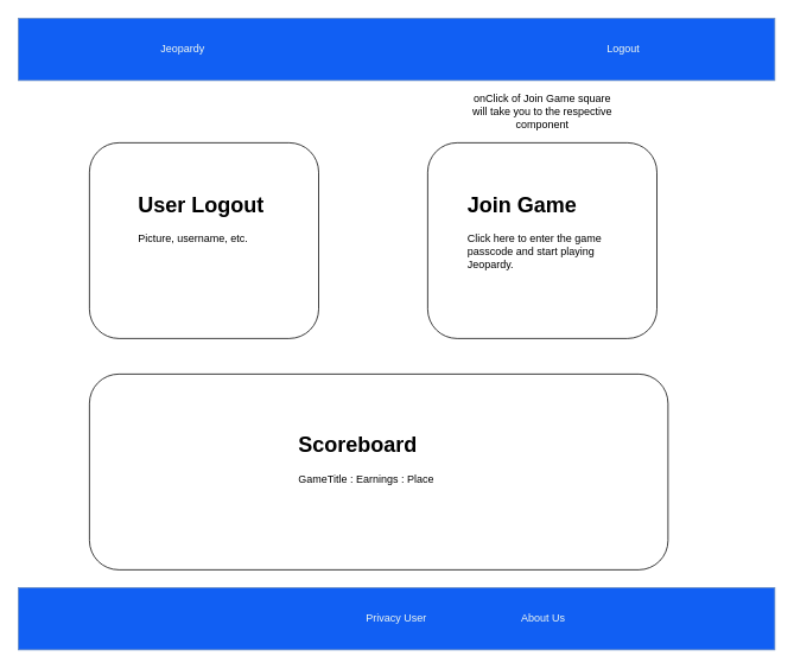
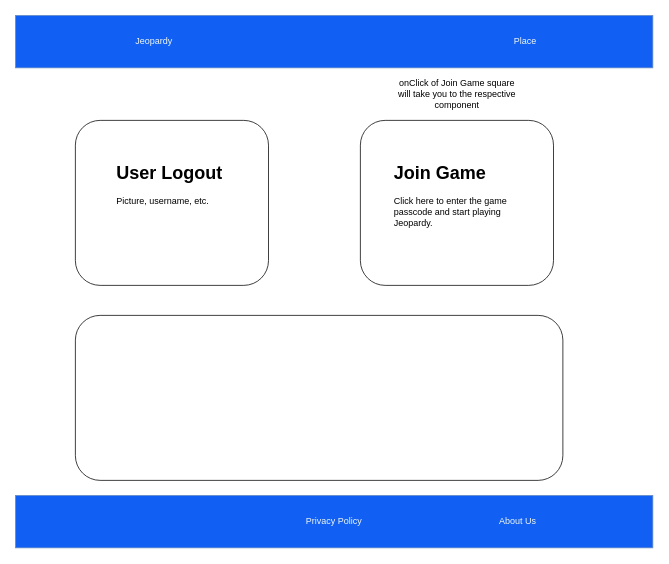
  <mxCell id="0" />
  <mxCell id="1" parent="0" />
  <mxCell id="2" value="" style="rounded=0;whiteSpace=wrap;html=1;fillColor=#115FF3;strokeColor=#6c8ebf;" parent="1" vertex="1"><mxGeometry width="850" height="70" as="geometry" x="20" y="20" /></mxCell>
  <mxCell id="3" value="Jeopardy" style="text;html=1;strokeColor=none;fillColor=none;align=center;verticalAlign=middle;whiteSpace=wrap;rounded=0;fontColor=#F1F8F0;" parent="1" vertex="1"><mxGeometry x="160" y="40" width="90" height="30" as="geometry" /></mxCell>
- <mxCell id="4" value="Logout" style="text;html=1;strokeColor=none;fillColor=none;align=center;verticalAlign=middle;whiteSpace=wrap;rounded=0;fontColor=#F1F8F0;" parent="1" vertex="1"><mxGeometry x="670" y="40" width="60" height="30" as="geometry" /></mxCell>
+ <mxCell id="4" value="Place" style="text;html=1;strokeColor=none;fillColor=none;align=center;verticalAlign=middle;whiteSpace=wrap;rounded=0;fontColor=#F1F8F0;" parent="1" vertex="1"><mxGeometry x="670" y="40" width="60" height="30" as="geometry" /></mxCell>
  <mxCell id="5" value="" style="rounded=1;whiteSpace=wrap;html=1;" parent="1" vertex="1"><mxGeometry x="480" y="160" width="257.5" height="220" as="geometry" /></mxCell>
  <mxCell id="6" value="" style="rounded=1;whiteSpace=wrap;html=1;" parent="1" vertex="1"><mxGeometry x="100" y="420" width="650" height="220" as="geometry" /></mxCell>
  <mxCell id="7" value="&lt;h1&gt;Join Game&lt;/h1&gt;&lt;p&gt;Click here to enter the game passcode and start playing Jeopardy.&lt;/p&gt;" style="text;html=1;strokeColor=none;fillColor=none;spacing=5;spacingTop=-20;whiteSpace=wrap;overflow=hidden;rounded=0;" parent="1" vertex="1"><mxGeometry x="520" y="210" width="190" height="120" as="geometry" /></mxCell>
- <mxCell id="8" value="&lt;h1&gt;Scoreboard&lt;/h1&gt;&lt;p&gt;GameTitle : Earnings : Place&lt;/p&gt;" style="text;html=1;strokeColor=none;fillColor=none;spacing=5;spacingTop=-20;whiteSpace=wrap;overflow=hidden;rounded=0;" parent="1" vertex="1"><mxGeometry x="330" y="480" width="200" height="120" as="geometry" /></mxCell>
  <mxCell id="9" value="onClick of Join Game square will take you to the respective component" style="text;html=1;strokeColor=none;fillColor=none;align=center;verticalAlign=middle;whiteSpace=wrap;rounded=0;" parent="1" vertex="1"><mxGeometry x="523.75" y="110" width="170" height="30" as="geometry" /></mxCell>
  <mxCell id="10" value="" style="rounded=0;whiteSpace=wrap;html=1;fillColor=#115FF3;strokeColor=#6c8ebf;" parent="1" vertex="1"><mxGeometry y="660" width="850" height="70" as="geometry" x="20" /></mxCell>
- <mxCell id="11" value="About Us" style="text;html=1;strokeColor=none;fillColor=none;align=center;verticalAlign=middle;whiteSpace=wrap;rounded=0;fontColor=#F1F8F0;" parent="1" vertex="1"><mxGeometry x="580" y="680" width="60" height="30" as="geometry" /></mxCell>
- <mxCell id="12" value="Privacy User" style="text;html=1;strokeColor=none;fillColor=none;align=center;verticalAlign=middle;whiteSpace=wrap;rounded=0;fontColor=#F1F8F0;" parent="1" vertex="1"><mxGeometry x="405" y="680" width="80" height="30" as="geometry" /></mxCell>
+ <mxCell id="11" value="About Us" style="text;html=1;strokeColor=none;fillColor=none;align=center;verticalAlign=middle;whiteSpace=wrap;rounded=0;fontColor=#F1F8F0;" parent="1" vertex="1"><mxGeometry x="660" y="680" width="60" height="30" as="geometry" /></mxCell>
+ <mxCell id="12" value="Privacy Policy" style="text;html=1;strokeColor=none;fillColor=none;align=center;verticalAlign=middle;whiteSpace=wrap;rounded=0;fontColor=#F1F8F0;" parent="1" vertex="1"><mxGeometry x="405" y="680" width="80" height="30" as="geometry" /></mxCell>
  <mxCell id="13" value="" style="rounded=1;whiteSpace=wrap;html=1;" vertex="1" parent="1"><mxGeometry x="100" y="160" width="257.5" height="220" as="geometry" /></mxCell>
  <mxCell id="14" value="&lt;h1&gt;User Logout&lt;/h1&gt;&lt;h1&gt;&lt;p style=&quot;font-size: 12px ; font-weight: 400&quot;&gt;Picture, username, etc.&lt;/p&gt;&lt;/h1&gt;" style="text;html=1;strokeColor=none;fillColor=none;spacing=5;spacingTop=-20;whiteSpace=wrap;overflow=hidden;rounded=0;" vertex="1" parent="1"><mxGeometry x="150" y="210" width="190" height="120" as="geometry" /></mxCell>
